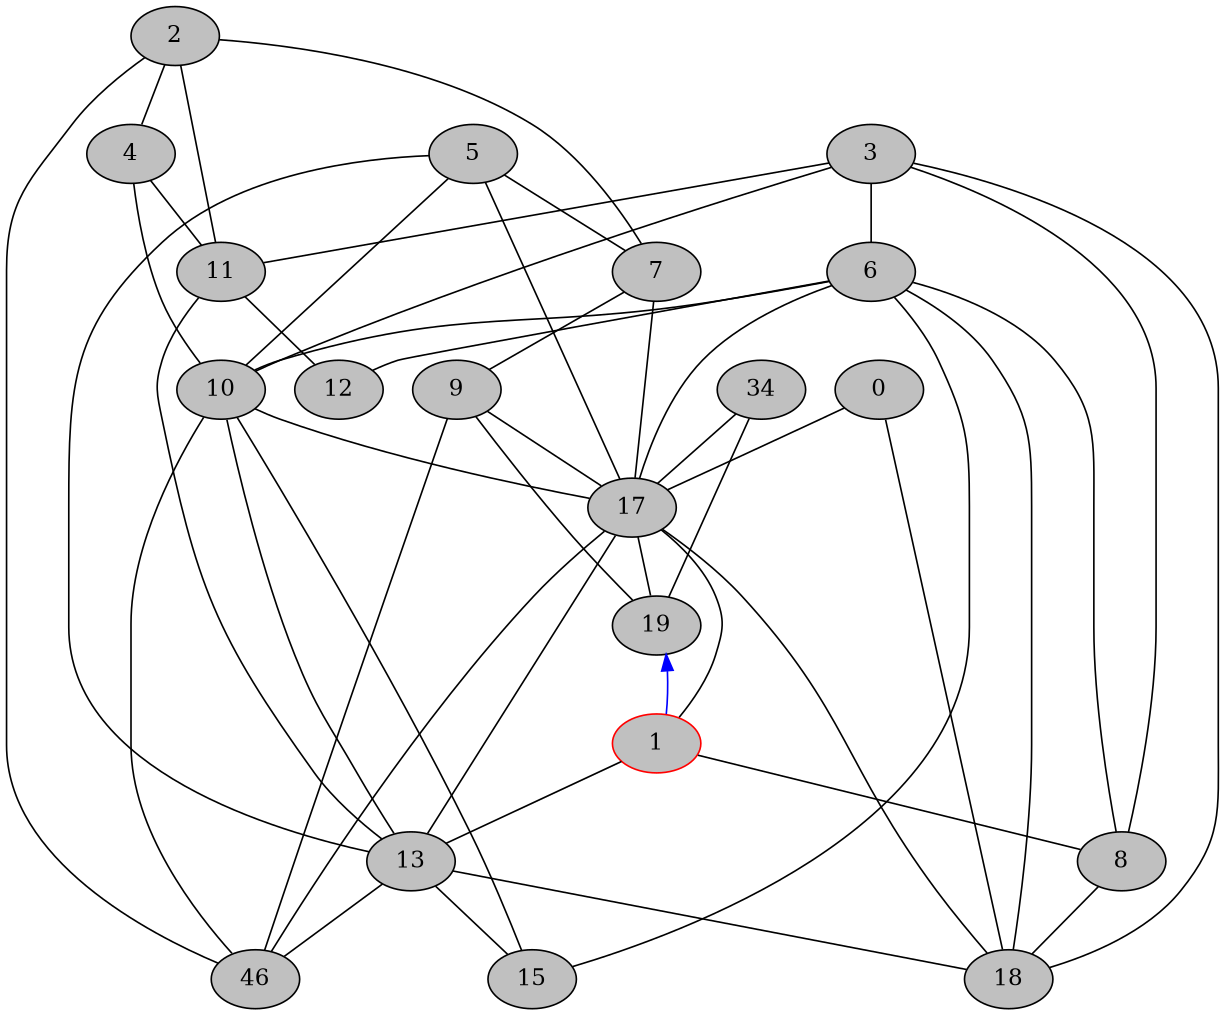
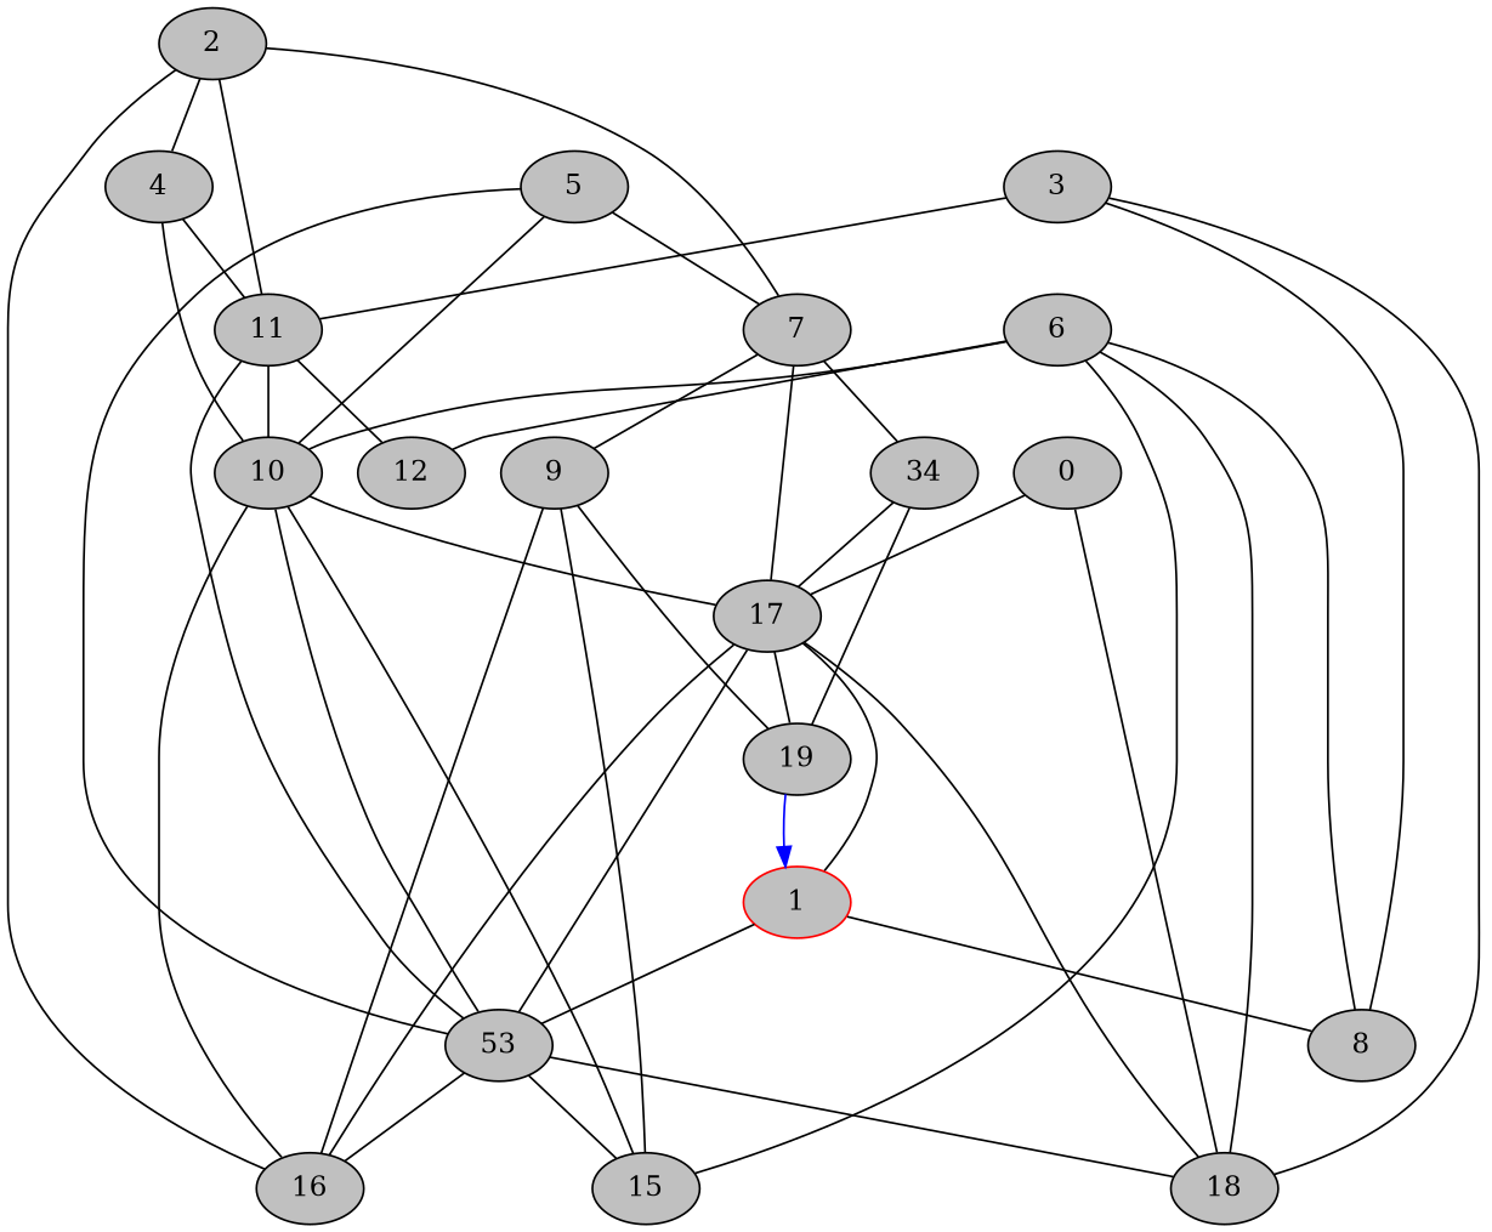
  digraph {
    node [fillcolor=gray style=filled]
    edge [dir=none]
    0
    17
    18
    19
    1 [color=red]
    8
-   13
-   16 [label=46]
+   13 [label=53]
+   16
    15
    2
    4
    7
    11
    10
    9
    n16 [label=34]
    12
    3
    6
    5
    0 -> 17
    0 -> 18
    17 -> 18
    17 -> 19
    1 -> 17
-   1 -> 19 [color=blue dir=forward]
+   19 -> 1 [color=blue dir=forward]
    1 -> 8
    1 -> 13
-   8 -> 18
    13 -> 17
    13 -> 18
    13 -> 16
    13 -> 15
    16 -> 17
    2 -> 16
    2 -> 4
    2 -> 7
    2 -> 11
    4 -> 11
    4 -> 10
    7 -> 17
    7 -> 9
+   7 -> n16
    11 -> 13
    11 -> 12
    10 -> 17
    10 -> 13
    10 -> 16
    10 -> 15
    9 -> 19
    9 -> 16
-   9 -> 17
+   9 -> 15
    n16 -> 17
    n16 -> 19
    3 -> 18
    3 -> 8
    3 -> 11
-   3 -> 10
-   3 -> 6
-   6 -> 17
+   11 -> 10
    6 -> 18
    6 -> 8
    6 -> 15
    6 -> 10
    6 -> 12
-   5 -> 17
    5 -> 13
    5 -> 7
    5 -> 10
  }
